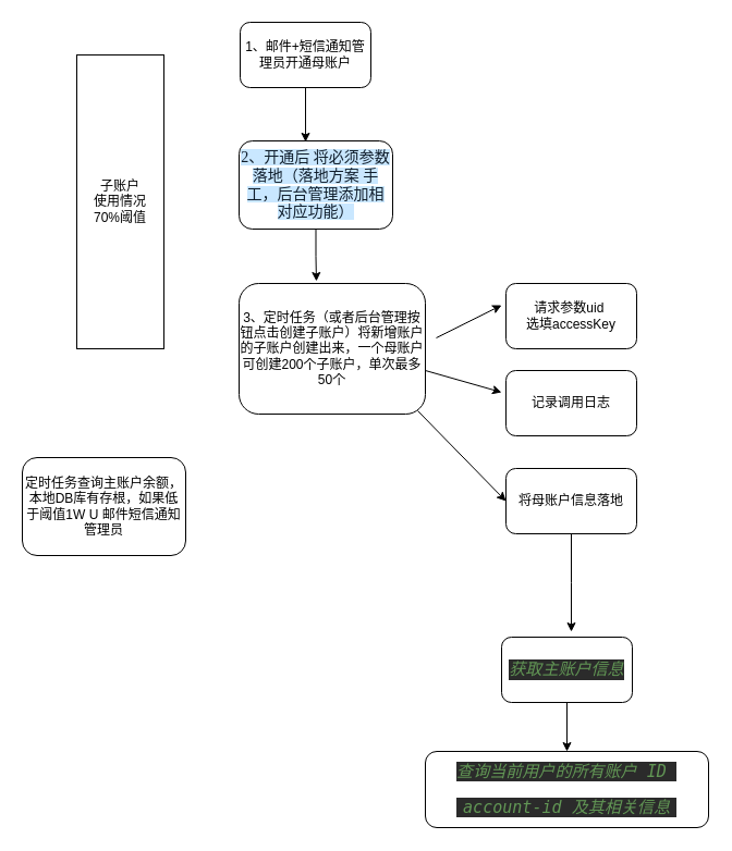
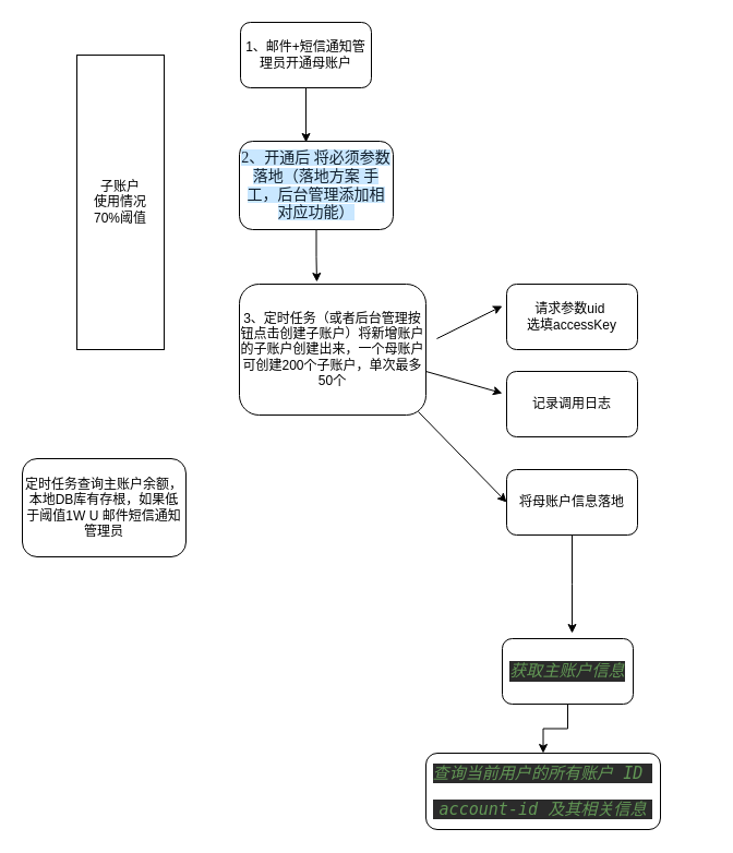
  <mxCell id="0" />
  <mxCell id="1" parent="0" />
  <mxCell id="2" value="子账户&lt;br&gt;使用情况&lt;br&gt;70%阈值" style="rounded=0;whiteSpace=wrap;html=1;" vertex="1" parent="1"><mxGeometry x="70" y="50" width="80" height="270" as="geometry" /></mxCell>
  <mxCell id="3" style="edgeStyle=orthogonalEdgeStyle;rounded=0;orthogonalLoop=1;jettySize=auto;html=1;entryX=0.433;entryY=0.012;entryDx=0;entryDy=0;entryPerimeter=0;" edge="1" parent="1" source="4" target="6"><mxGeometry relative="1" as="geometry" /></mxCell>
  <mxCell id="4" value="1、邮件+短信通知管理员开通母账户" style="rounded=1;whiteSpace=wrap;html=1;" vertex="1" parent="1"><mxGeometry x="220" y="20" width="120" height="60" as="geometry" /></mxCell>
  <mxCell id="5" style="edgeStyle=orthogonalEdgeStyle;rounded=0;orthogonalLoop=1;jettySize=auto;html=1;entryX=0.415;entryY=-0.017;entryDx=0;entryDy=0;entryPerimeter=0;" edge="1" parent="1" source="6" target="7"><mxGeometry relative="1" as="geometry" /></mxCell>
  <mxCell id="6" value="&lt;span style=&quot;color: rgb(17 , 31 , 44) ; font-family: &amp;#34;microsoft yahei ui&amp;#34; ; font-size: 14px ; text-align: left ; background-color: rgb(201 , 231 , 255)&quot;&gt;2、开通后 将必须参数落地（落地方案 手工，后台管理添加相对应功能）&lt;/span&gt;" style="rounded=1;whiteSpace=wrap;html=1;" vertex="1" parent="1"><mxGeometry x="219" y="129" width="141" height="81" as="geometry" /></mxCell>
  <mxCell id="7" value="3、定时任务（或者后台管理按钮点击创建子账户）将新增账户的子账户创建出来，一个母账户可创建200个子账户，单次最多50个" style="rounded=1;whiteSpace=wrap;html=1;" vertex="1" parent="1"><mxGeometry x="219" y="260" width="171" height="120" as="geometry" /></mxCell>
  <mxCell id="8" value="请求参数uid&amp;nbsp;&lt;br&gt;选填accessKey" style="rounded=1;whiteSpace=wrap;html=1;" vertex="1" parent="1"><mxGeometry x="464" y="260" width="120" height="60" as="geometry" /></mxCell>
  <mxCell id="9" value="记录调用日志" style="rounded=1;whiteSpace=wrap;html=1;" vertex="1" parent="1"><mxGeometry x="464" y="340" width="120" height="60" as="geometry" /></mxCell>
  <mxCell id="10" style="edgeStyle=orthogonalEdgeStyle;rounded=0;orthogonalLoop=1;jettySize=auto;html=1;" edge="1" parent="1" source="11"><mxGeometry relative="1" as="geometry"><mxPoint x="524" y="580" as="targetPoint" /></mxGeometry></mxCell>
  <mxCell id="11" value="将母账户信息落地" style="rounded=1;whiteSpace=wrap;html=1;" vertex="1" parent="1"><mxGeometry x="464" y="430" width="120" height="60" as="geometry" /></mxCell>
  <mxCell id="12" value="" style="endArrow=classic;html=1;" edge="1" parent="1"><mxGeometry width="50" height="50" relative="1" as="geometry"><mxPoint x="400" y="310" as="sourcePoint" /><mxPoint x="460" y="280" as="targetPoint" /></mxGeometry></mxCell>
  <mxCell id="13" value="" style="endArrow=classic;html=1;" edge="1" parent="1"><mxGeometry width="50" height="50" relative="1" as="geometry"><mxPoint x="390" y="340" as="sourcePoint" /><mxPoint x="460" y="360" as="targetPoint" /><Array as="points"><mxPoint x="390" y="340" /></Array></mxGeometry></mxCell>
  <mxCell id="14" value="" style="endArrow=classic;html=1;exitX=0.959;exitY=0.975;exitDx=0;exitDy=0;exitPerimeter=0;" edge="1" parent="1" source="7"><mxGeometry width="50" height="50" relative="1" as="geometry"><mxPoint x="414" y="510" as="sourcePoint" /><mxPoint x="464" y="460" as="targetPoint" /></mxGeometry></mxCell>
  <mxCell id="15" value="定时任务查询主账户余额，本地DB库有存根，如果低于阈值1W U 邮件短信通知管理员" style="rounded=1;whiteSpace=wrap;html=1;" vertex="1" parent="1"><mxGeometry x="20" y="420" width="150" height="90" as="geometry" /></mxCell>
  <mxCell id="16" style="edgeStyle=orthogonalEdgeStyle;rounded=0;orthogonalLoop=1;jettySize=auto;html=1;entryX=0.5;entryY=0;entryDx=0;entryDy=0;" edge="1" parent="1" source="17" target="18"><mxGeometry relative="1" as="geometry" /></mxCell>
  <mxCell id="17" value="&lt;pre style=&quot;background-color: #2b2b2b ; color: #a9b7c6 ; font-family: &amp;#34;宋体&amp;#34; , monospace ; font-size: 11.3pt&quot;&gt;&lt;span style=&quot;color: #629755 ; font-style: italic&quot;&gt;获取主账户信息&lt;/span&gt;&lt;/pre&gt;" style="rounded=1;whiteSpace=wrap;html=1;" vertex="1" parent="1"><mxGeometry x="460" y="585" width="120" height="60" as="geometry" /></mxCell>
- <mxCell id="18" value="&lt;pre style=&quot;background-color: #2b2b2b ; color: #a9b7c6 ; font-family: &amp;#34;宋体&amp;#34; , monospace ; font-size: 11.3pt&quot;&gt;&lt;span style=&quot;color: #629755 ; font-style: italic&quot;&gt;查询当前用户的所有账户 &lt;/span&gt;&lt;span style=&quot;color: #629755 ; font-style: italic ; font-family: &amp;#34;consolas&amp;#34; , monospace&quot;&gt;ID &lt;/span&gt;&lt;/pre&gt;&lt;pre style=&quot;background-color: #2b2b2b ; color: #a9b7c6 ; font-family: &amp;#34;宋体&amp;#34; , monospace ; font-size: 11.3pt&quot;&gt;&lt;span style=&quot;color: #629755 ; font-style: italic ; font-family: &amp;#34;consolas&amp;#34; , monospace&quot;&gt;account-id &lt;/span&gt;&lt;span style=&quot;color: #629755 ; font-style: italic&quot;&gt;及其相关信息&lt;/span&gt;&lt;/pre&gt;" style="rounded=1;whiteSpace=wrap;html=1;" vertex="1" parent="1"><mxGeometry x="390" y="690" width="260" height="70" as="geometry" /></mxCell>
+ <mxCell id="18" value="&lt;pre style=&quot;background-color: #2b2b2b ; color: #a9b7c6 ; font-family: &amp;#34;宋体&amp;#34; , monospace ; font-size: 11.3pt&quot;&gt;&lt;span style=&quot;color: #629755 ; font-style: italic&quot;&gt;查询当前用户的所有账户 &lt;/span&gt;&lt;span style=&quot;color: #629755 ; font-style: italic ; font-family: &amp;#34;consolas&amp;#34; , monospace&quot;&gt;ID &lt;/span&gt;&lt;/pre&gt;&lt;pre style=&quot;background-color: #2b2b2b ; color: #a9b7c6 ; font-family: &amp;#34;宋体&amp;#34; , monospace ; font-size: 11.3pt&quot;&gt;&lt;span style=&quot;color: #629755 ; font-style: italic ; font-family: &amp;#34;consolas&amp;#34; , monospace&quot;&gt;account-id &lt;/span&gt;&lt;span style=&quot;color: #629755 ; font-style: italic&quot;&gt;及其相关信息&lt;/span&gt;&lt;/pre&gt;" style="rounded=1;whiteSpace=wrap;html=1;" vertex="1" parent="1"><mxGeometry x="390" y="690" width="215" height="70" as="geometry" /></mxCell>
